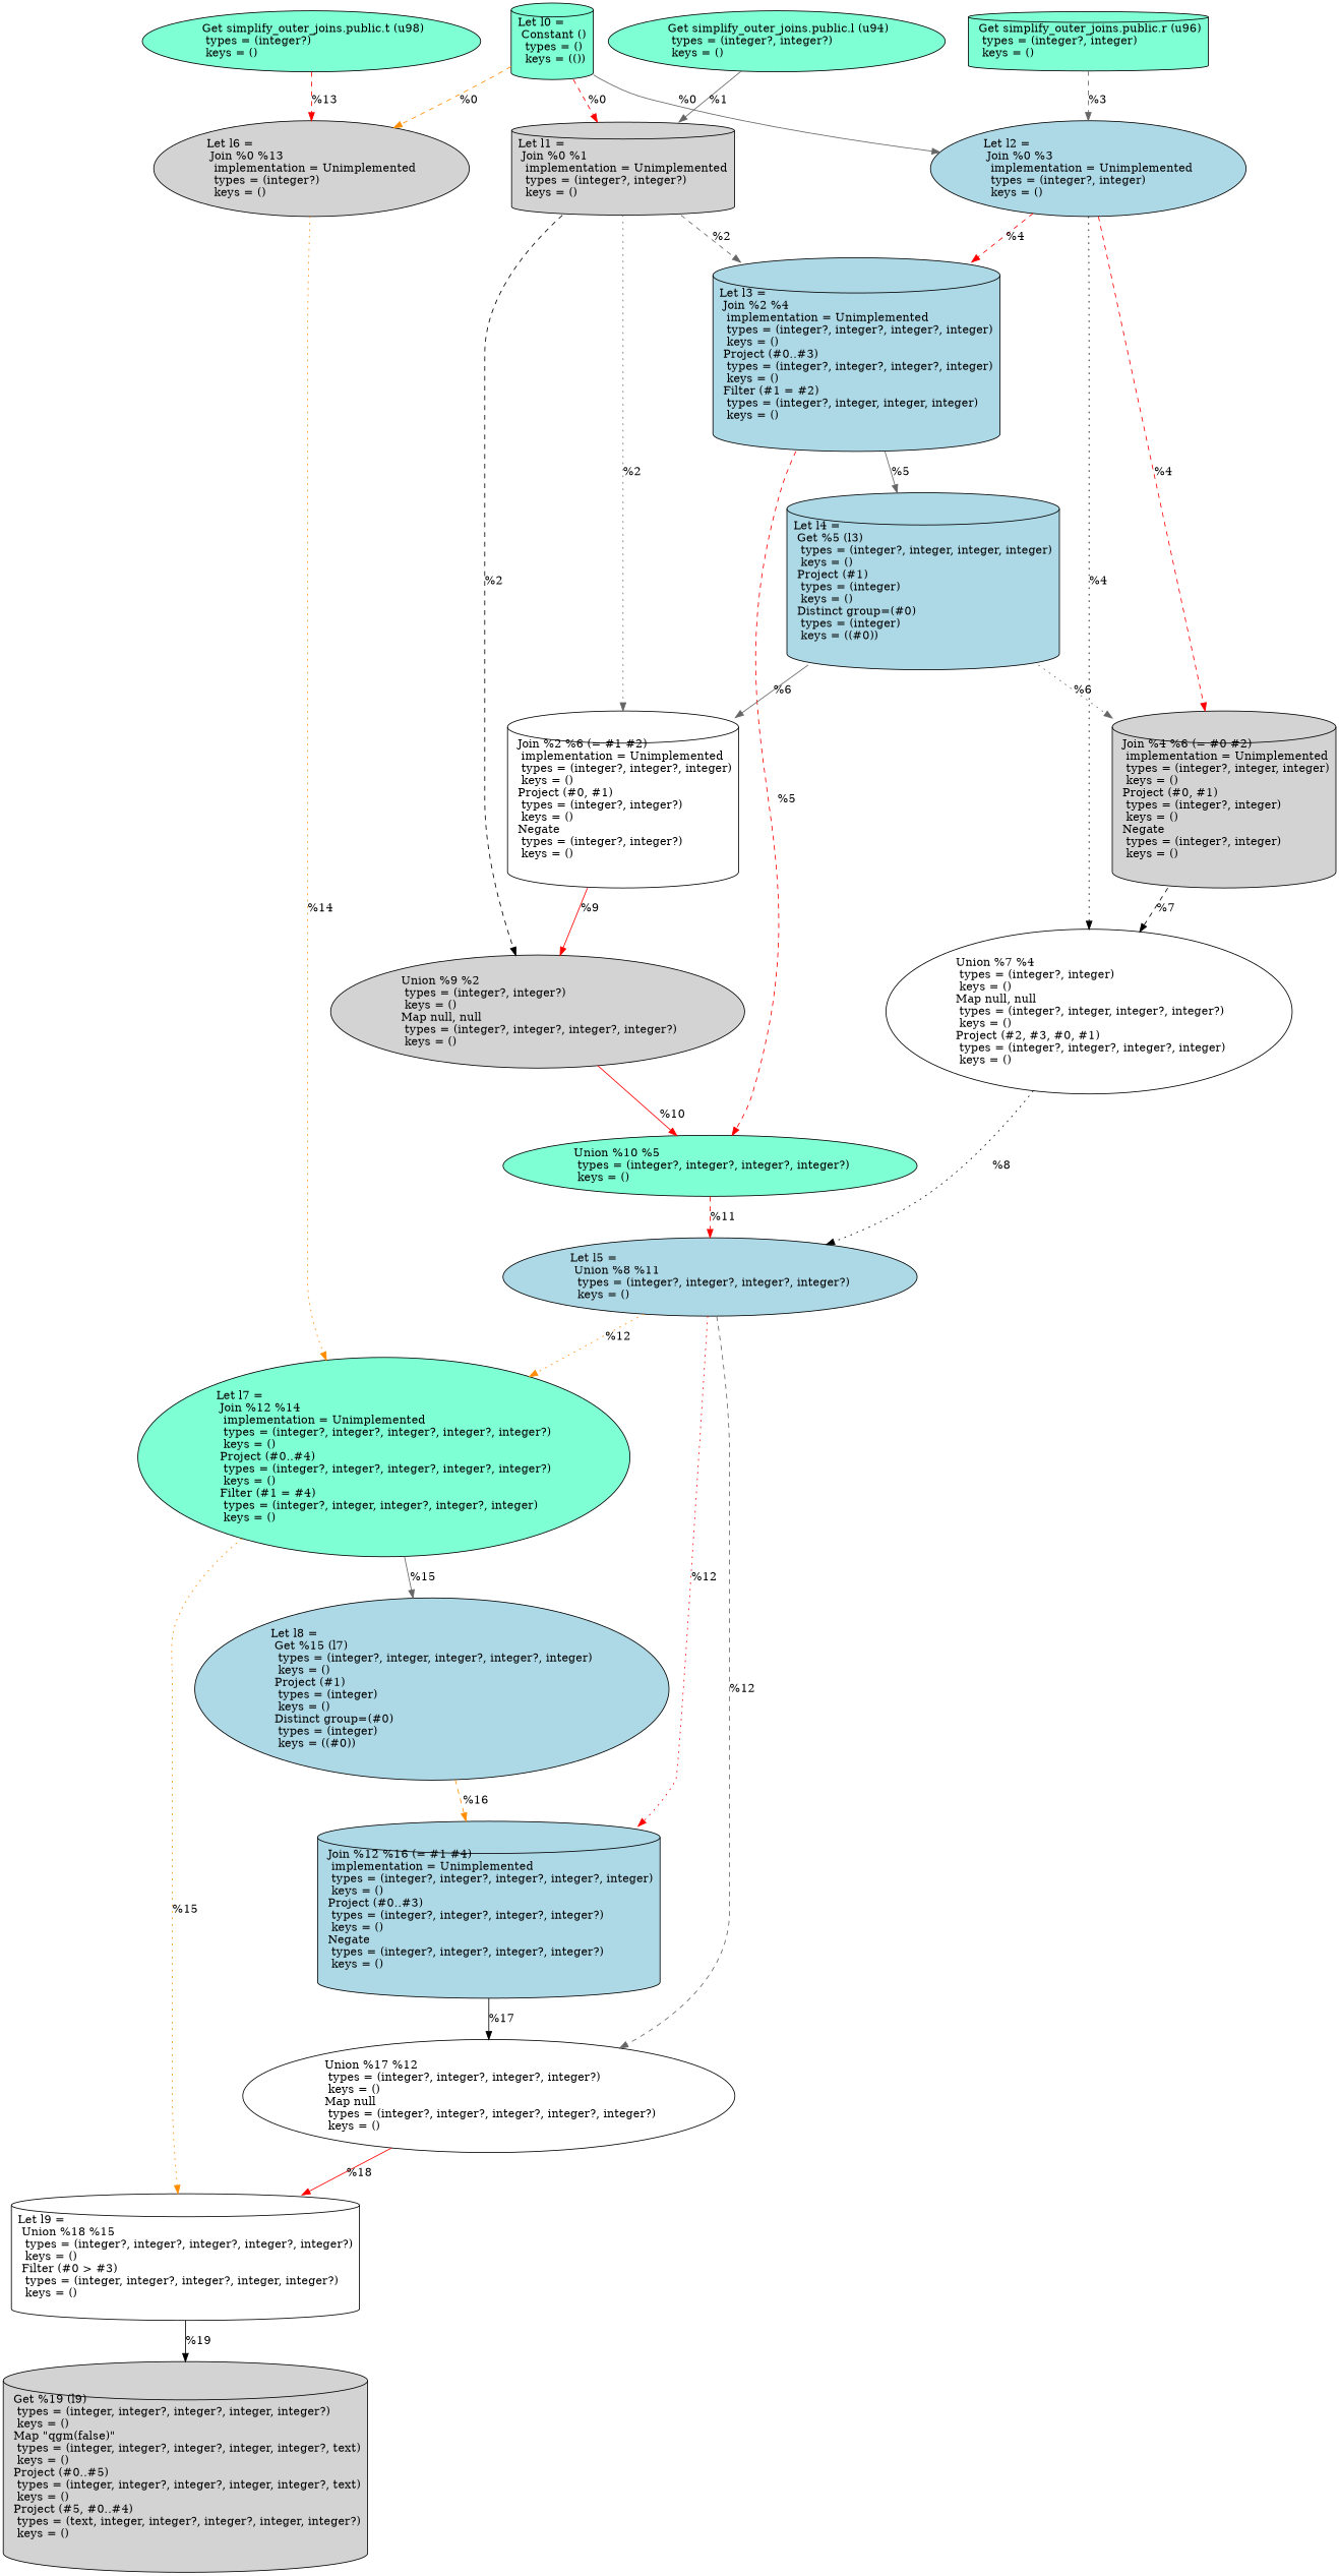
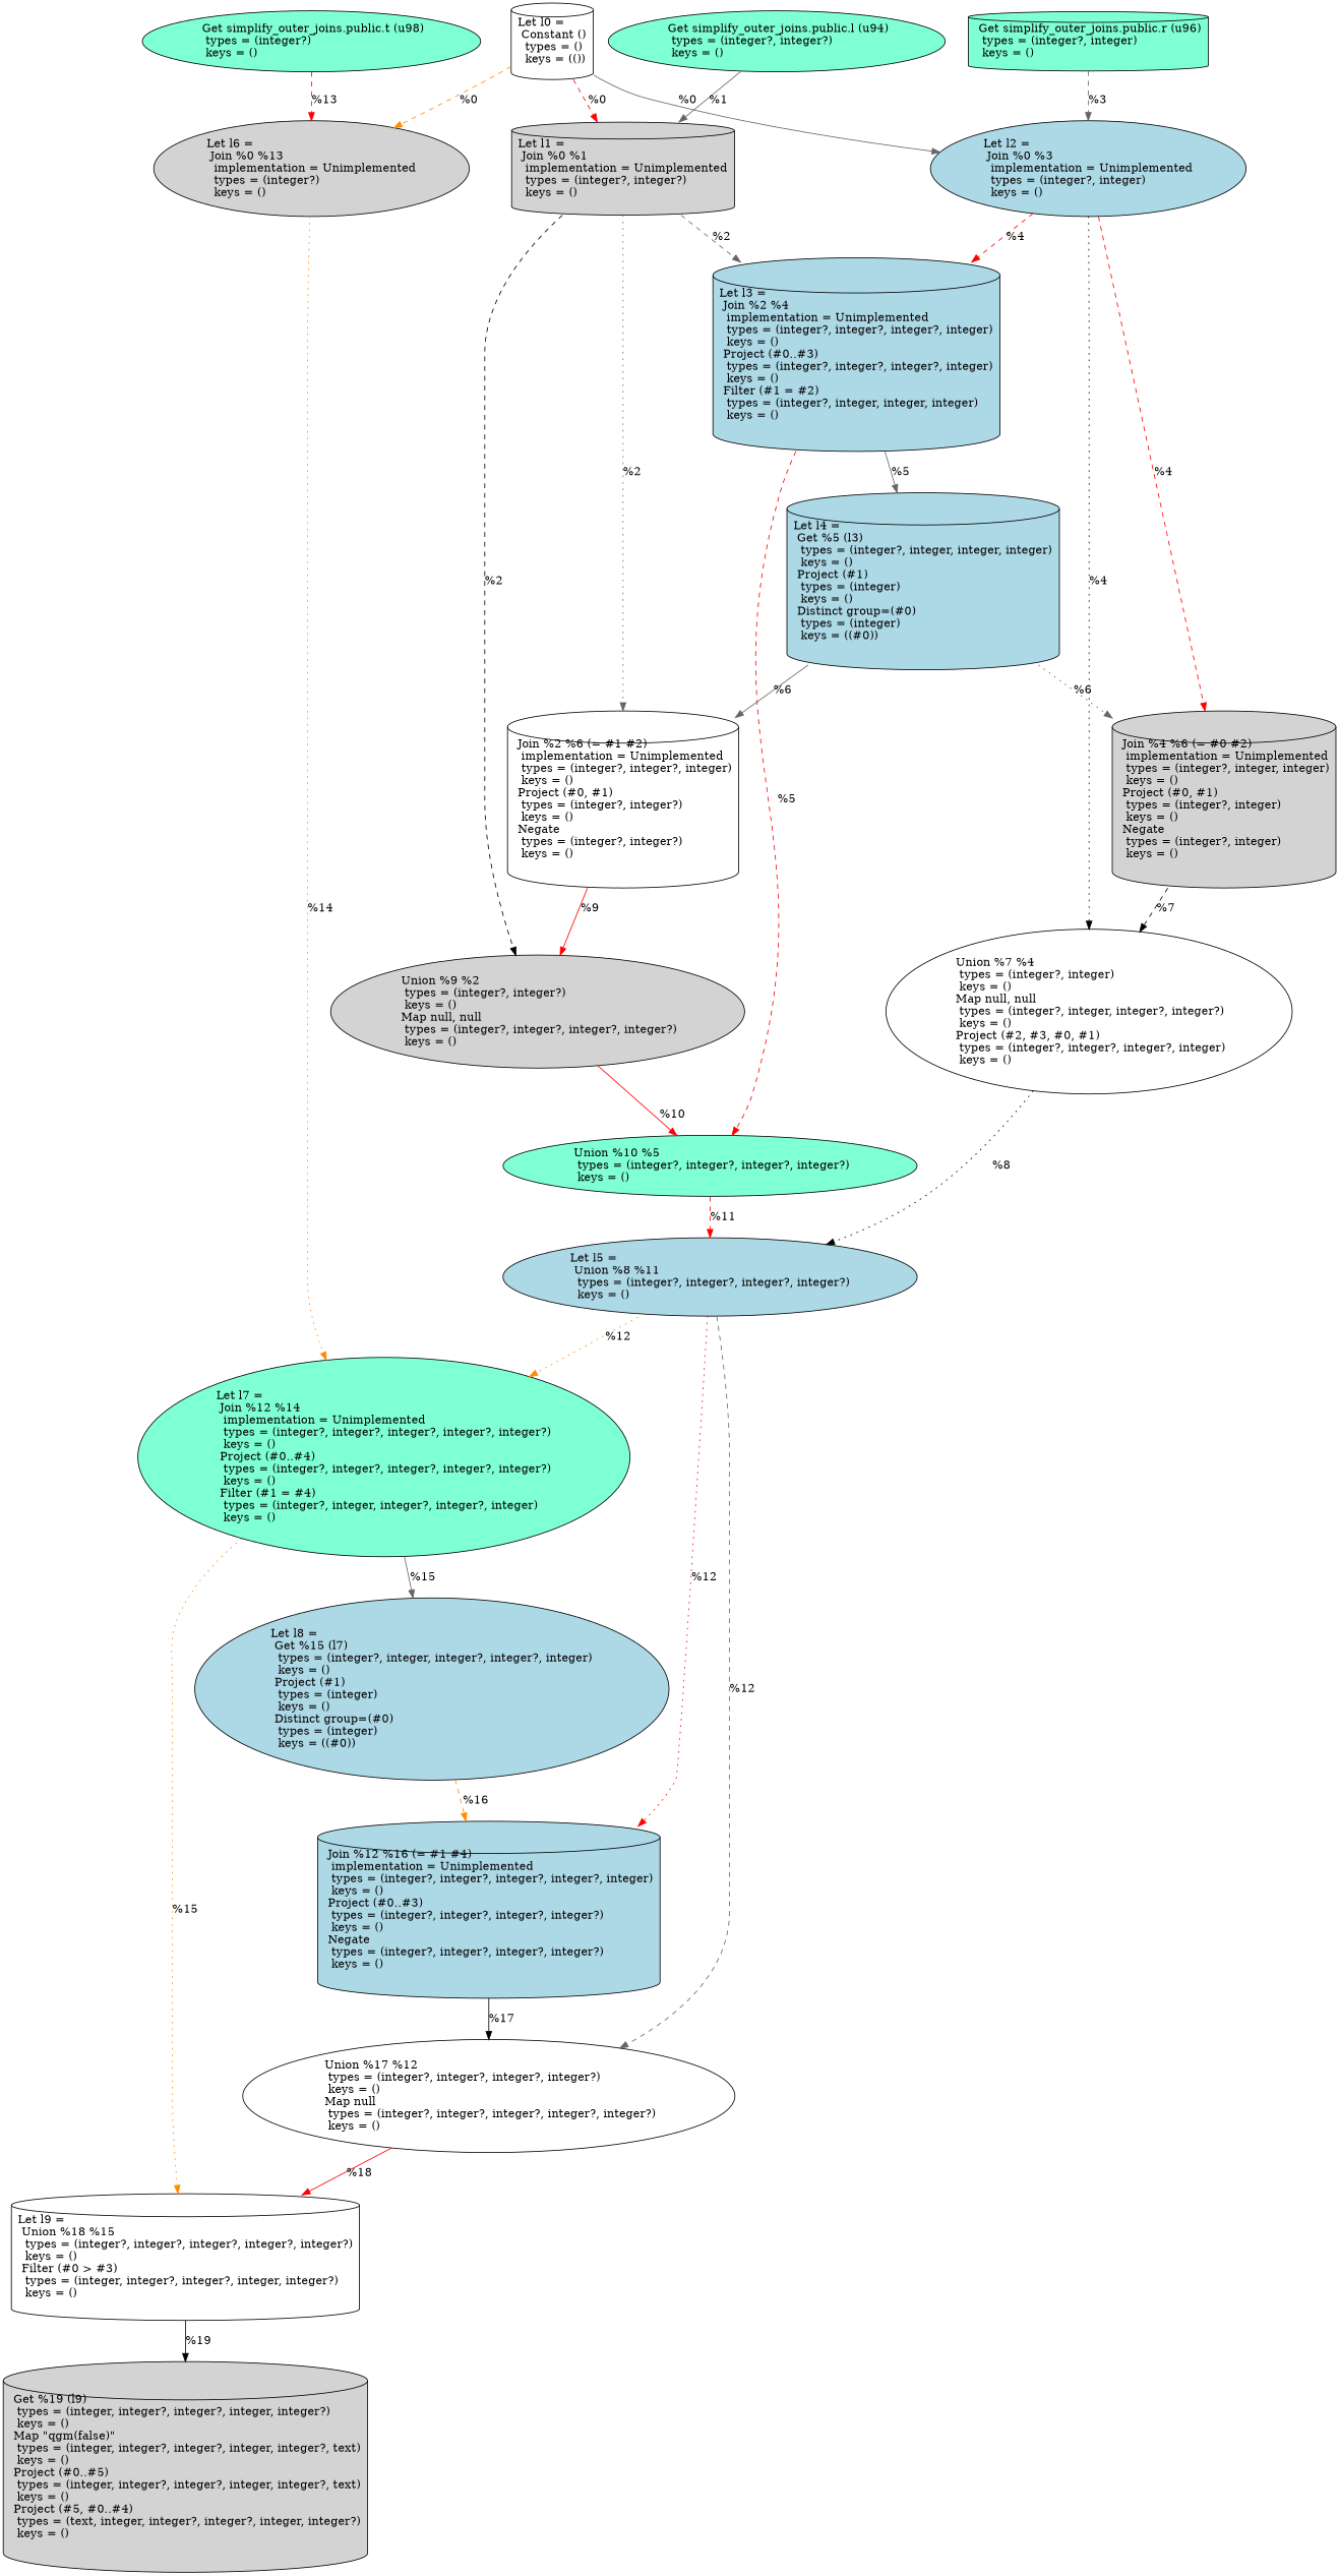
  digraph {
    node [shape=ellipse style=filled fillcolor=lightblue]
    edge [color=red style=dashed]
-   n1 [label="Let l0 =\l Constant ()\l  types = ()\l  keys = (())\l" shape=cylinder fillcolor=aquamarine]
+   n1 [label="Let l0 =\l Constant ()\l  types = ()\l  keys = (())\l" shape=cylinder fillcolor=white]
    n2 [label="Let l1 =\l Join %0 %1\l  implementation = Unimplemented\l  types = (integer?, integer?)\l  keys = ()\l" shape=cylinder fillcolor=lightgrey]
    n3 [label="Let l2 =\l Join %0 %3\l  implementation = Unimplemented\l  types = (integer?, integer)\l  keys = ()\l"]
    n4 [label="Let l6 =\l Join %0 %13\l  implementation = Unimplemented\l  types = (integer?)\l  keys = ()\l" fillcolor=lightgrey]
    n5 [label=" Get simplify_outer_joins.public.l (u94)\l  types = (integer?, integer?)\l  keys = ()\l" fillcolor=aquamarine]
    n6 [label="Let l3 =\l Join %2 %4\l  implementation = Unimplemented\l  types = (integer?, integer?, integer?, integer)\l  keys = ()\l Project (#0..#3)\l  types = (integer?, integer?, integer?, integer)\l  keys = ()\l Filter (#1 = #2)\l  types = (integer?, integer, integer, integer)\l  keys = ()\l" shape=cylinder]
    n7 [label=" Join %2 %6 (= #1 #2)\l  implementation = Unimplemented\l  types = (integer?, integer?, integer)\l  keys = ()\l Project (#0, #1)\l  types = (integer?, integer?)\l  keys = ()\l Negate\l  types = (integer?, integer?)\l  keys = ()\l" shape=cylinder fillcolor=white]
    n8 [label=" Union %9 %2\l  types = (integer?, integer?)\l  keys = ()\l Map null, null\l  types = (integer?, integer?, integer?, integer?)\l  keys = ()\l" fillcolor=lightgrey]
    n9 [label=" Get simplify_outer_joins.public.r (u96)\l  types = (integer?, integer)\l  keys = ()\l" shape=cylinder fillcolor=aquamarine]
    n10 [label=" Join %4 %6 (= #0 #2)\l  implementation = Unimplemented\l  types = (integer?, integer, integer)\l  keys = ()\l Project (#0, #1)\l  types = (integer?, integer)\l  keys = ()\l Negate\l  types = (integer?, integer)\l  keys = ()\l" shape=cylinder fillcolor=lightgrey]
    n11 [label=" Union %7 %4\l  types = (integer?, integer)\l  keys = ()\l Map null, null\l  types = (integer?, integer, integer?, integer?)\l  keys = ()\l Project (#2, #3, #0, #1)\l  types = (integer?, integer?, integer?, integer)\l  keys = ()\l" fillcolor=white]
    n12 [label="Let l4 =\l Get %5 (l3)\l  types = (integer?, integer, integer, integer)\l  keys = ()\l Project (#1)\l  types = (integer)\l  keys = ()\l Distinct group=(#0)\l  types = (integer)\l  keys = ((#0))\l" shape=cylinder]
    n13 [label=" Union %10 %5\l  types = (integer?, integer?, integer?, integer?)\l  keys = ()\l" fillcolor=aquamarine]
    n14 [label="Let l5 =\l Union %8 %11\l  types = (integer?, integer?, integer?, integer?)\l  keys = ()\l"]
    n15 [label="Let l7 =\l Join %12 %14\l  implementation = Unimplemented\l  types = (integer?, integer?, integer?, integer?, integer?)\l  keys = ()\l Project (#0..#4)\l  types = (integer?, integer?, integer?, integer?, integer?)\l  keys = ()\l Filter (#1 = #4)\l  types = (integer?, integer, integer?, integer?, integer)\l  keys = ()\l" fillcolor=aquamarine]
    n16 [label=" Join %12 %16 (= #1 #4)\l  implementation = Unimplemented\l  types = (integer?, integer?, integer?, integer?, integer)\l  keys = ()\l Project (#0..#3)\l  types = (integer?, integer?, integer?, integer?)\l  keys = ()\l Negate\l  types = (integer?, integer?, integer?, integer?)\l  keys = ()\l" shape=cylinder]
    n17 [label=" Union %17 %12\l  types = (integer?, integer?, integer?, integer?)\l  keys = ()\l Map null\l  types = (integer?, integer?, integer?, integer?, integer?)\l  keys = ()\l" fillcolor=white]
    n18 [label=" Get simplify_outer_joins.public.t (u98)\l  types = (integer?)\l  keys = ()\l" fillcolor=aquamarine]
    n19 [label="Let l8 =\l Get %15 (l7)\l  types = (integer?, integer, integer?, integer?, integer)\l  keys = ()\l Project (#1)\l  types = (integer)\l  keys = ()\l Distinct group=(#0)\l  types = (integer)\l  keys = ((#0))\l"]
    n20 [label="Let l9 =\l Union %18 %15\l  types = (integer?, integer?, integer?, integer?, integer?)\l  keys = ()\l Filter (#0 \> #3)\l  types = (integer, integer?, integer?, integer, integer?)\l  keys = ()\l" shape=cylinder fillcolor=white]
    n21 [label=" Get %19 (l9)\l  types = (integer, integer?, integer?, integer, integer?)\l  keys = ()\l Map \"qgm(false)\"\l  types = (integer, integer?, integer?, integer, integer?, text)\l  keys = ()\l Project (#0..#5)\l  types = (integer, integer?, integer?, integer, integer?, text)\l  keys = ()\l Project (#5, #0..#4)\l  types = (text, integer, integer?, integer?, integer, integer?)\l  keys = ()\l" shape=cylinder fillcolor=lightgrey]
    n1 -> n2 [label="%0\l"]
    n1 -> n3 [label="%0\l" color=gray40 style=solid]
    n1 -> n4 [label="%0\l" color=darkorange]
    n2 -> n6 [label="%2\l" color=gray40]
    n2 -> n7 [label="%2\l" color=gray40 style=dotted]
    n2 -> n8 [label="%2\l" color=black]
    n3 -> n6 [label="%4\l"]
    n3 -> n10 [label="%4\l"]
    n3 -> n11 [label="%4\l" color=black style=dotted]
    n4 -> n15 [label="%14\l" color=darkorange style=dotted]
    n5 -> n2 [label="%1\l" color=gray40 style=solid]
    n6 -> n12 [label="%5\l" color=gray40 style=solid]
    n6 -> n13 [label="%5\l"]
    n7 -> n8 [label="%9\l" style=solid]
    n8 -> n13 [label="%10\l" style=solid]
    n9 -> n3 [label="%3\l" color=gray40]
    n10 -> n11 [label="%7\l" color=black]
    n11 -> n14 [label="%8\l" color=black style=dotted]
    n12 -> n7 [label="%6\l" color=gray40 style=solid]
    n12 -> n10 [label="%6\l" color=gray40 style=dotted]
    n13 -> n14 [label="%11\l"]
    n14 -> n15 [label="%12\l" color=darkorange style=dotted]
    n14 -> n16 [label="%12\l" style=dotted]
    n14 -> n17 [label="%12\l" color=gray40]
    n15 -> n19 [label="%15\l" color=gray40 style=solid]
    n15 -> n20 [label="%15\l" color=darkorange style=dotted]
    n16 -> n17 [label="%17\l" color=black style=solid]
    n17 -> n20 [label="%18\l" style=solid]
    n18 -> n4 [label="%13\l"]
    n19 -> n16 [label="%16\l" color=darkorange]
    n20 -> n21 [label="%19\l" color=black style=solid]
  }
